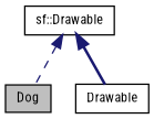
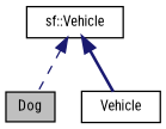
  digraph {
    fontname="Roboto Condensed"
    node [color=black fillcolor=white fontname="Roboto Condensed" fontsize=10 shape=record style=filled]
    edge [color=midnightblue dir=back fontname="Roboto Condensed" fontsize=10 labelfontname=Helvetica labelfontsize=10]
    n1 [fillcolor=grey75 fontcolor=black height=0.2 label=Dog width=0.4]
-   n2 [height=0.2 label=Drawable width=0.4]
-   n3 [height=0.2 label="sf::Drawable" width=0.4]
+   n2 [height=0.2 label=Vehicle width=0.4]
+   n3 [height=0.2 label="sf::Vehicle" width=0.4]
    n3 -> n1 [style=dashed]
    n3 -> n2 [style=bold]
  }
